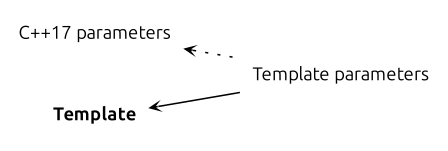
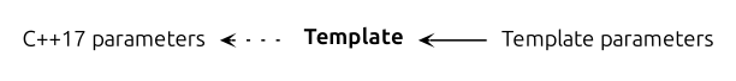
  digraph {
    rankdir=LR
    node [fillcolor=white fontname=Ubuntu fontsize=12 shape=plaintext style=filled]
    edge [arrowhead=open arrowsize=0.5 arrowtail=open dir=back fontname=Ubuntu labelfontsize=10 shape=plaintext]
    n1 [label="C++17 parameters"]
    n2 [label=<<b>Template</b>> fillcolor="" style=""]
    n3 [label="Template parameters"]
-   n1 -> n3 [style=dotted]
+   n1 -> n2 [style=dotted]
    n2 -> n3 [style=solid]
  }
